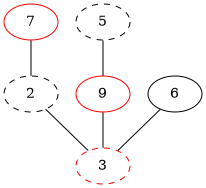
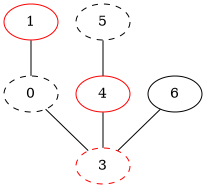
  graph {
-   1 [color=red label=7]
-   2 [style=dashed]
+   1 [color=red]
+   2 [style=dashed label=0]
    3 [color=red style=dashed]
-   4 [color=red label=9]
+   4 [color=red]
    5 [style=dashed]
    6
    1 -- 2
    2 -- 3
    4 -- 3
    5 -- 4
    6 -- 3
  }
